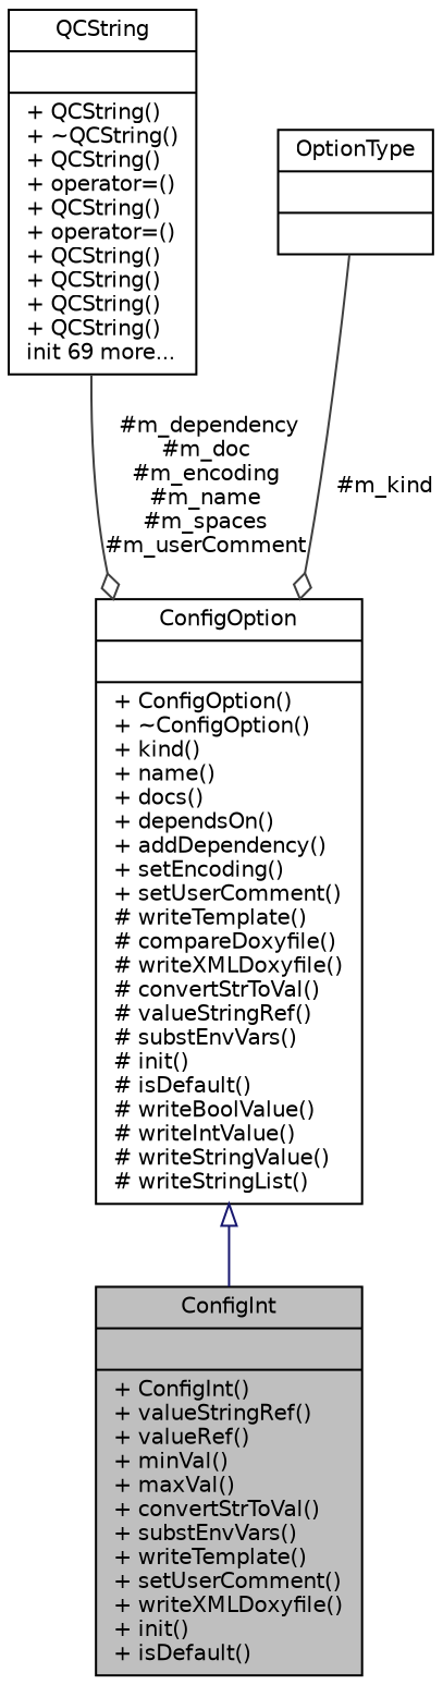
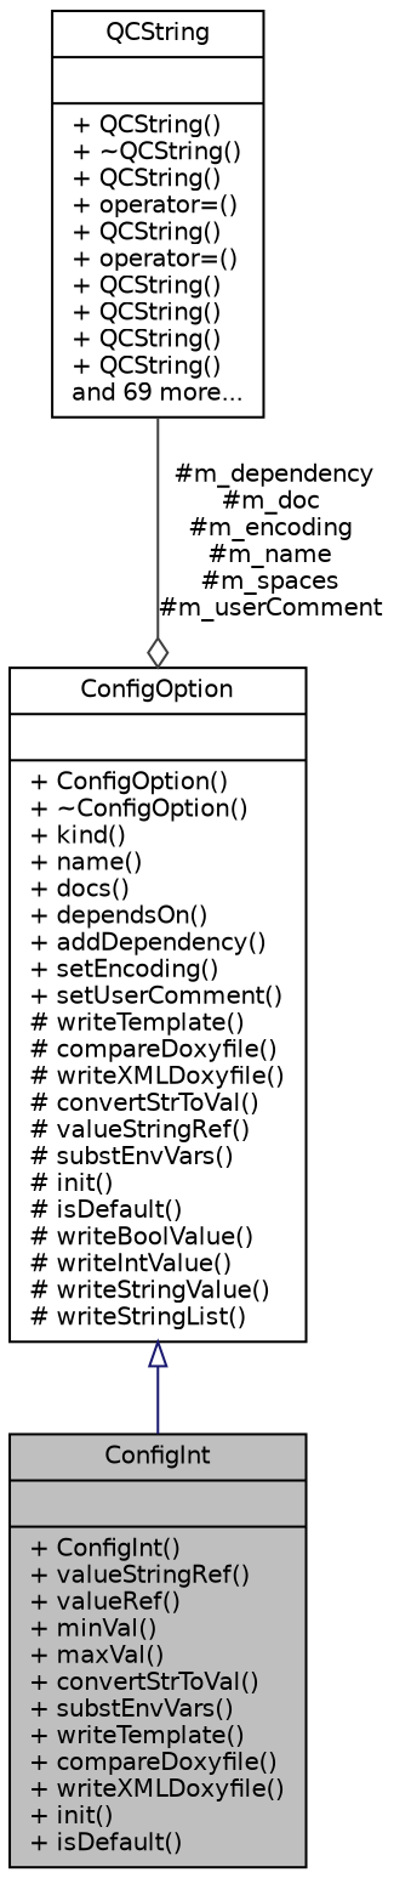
  digraph {
    node [color=black fillcolor=white fontname=Helvetica fontsize=10 shape=record style=filled]
    edge [color=grey25 fontname=Helvetica fontsize=10 labelfontname=Helvetica labelfontsize=10 style=solid arrowhead=odiamond]
-   n1 [fillcolor=grey75 fontcolor=black height=0.2 label="{ConfigInt\n||+ ConfigInt()\l+ valueStringRef()\l+ valueRef()\l+ minVal()\l+ maxVal()\l+ convertStrToVal()\l+ substEnvVars()\l+ writeTemplate()\l+ setUserComment()\l+ writeXMLDoxyfile()\l+ init()\l+ isDefault()\l}" width=0.4]
+   n1 [fillcolor=grey75 fontcolor=black height=0.2 label="{ConfigInt\n||+ ConfigInt()\l+ valueStringRef()\l+ valueRef()\l+ minVal()\l+ maxVal()\l+ convertStrToVal()\l+ substEnvVars()\l+ writeTemplate()\l+ compareDoxyfile()\l+ writeXMLDoxyfile()\l+ init()\l+ isDefault()\l}" width=0.4]
    n2 [height=0.2 label="{ConfigOption\n||+ ConfigOption()\l+ ~ConfigOption()\l+ kind()\l+ name()\l+ docs()\l+ dependsOn()\l+ addDependency()\l+ setEncoding()\l+ setUserComment()\l# writeTemplate()\l# compareDoxyfile()\l# writeXMLDoxyfile()\l# convertStrToVal()\l# valueStringRef()\l# substEnvVars()\l# init()\l# isDefault()\l# writeBoolValue()\l# writeIntValue()\l# writeStringValue()\l# writeStringList()\l}" width=0.4]
-   n3 [height=0.2 label="{QCString\n||+ QCString()\l+ ~QCString()\l+ QCString()\l+ operator=()\l+ QCString()\l+ operator=()\l+ QCString()\l+ QCString()\l+ QCString()\l+ QCString()\linit 69 more...\l}" width=0.4]
-   n4 [height=0.2 label="{OptionType\n||}" width=0.4]
+   n3 [height=0.2 label="{QCString\n||+ QCString()\l+ ~QCString()\l+ QCString()\l+ operator=()\l+ QCString()\l+ operator=()\l+ QCString()\l+ QCString()\l+ QCString()\l+ QCString()\land 69 more...\l}" width=0.4]
    n2 -> n1 [arrowtail=onormal color=midnightblue dir=back arrowhead=""]
    n3 -> n2 [label=" #m_dependency\n#m_doc\n#m_encoding\n#m_name\n#m_spaces\n#m_userComment"]
-   n4 -> n2 [label=" #m_kind"]
  }
